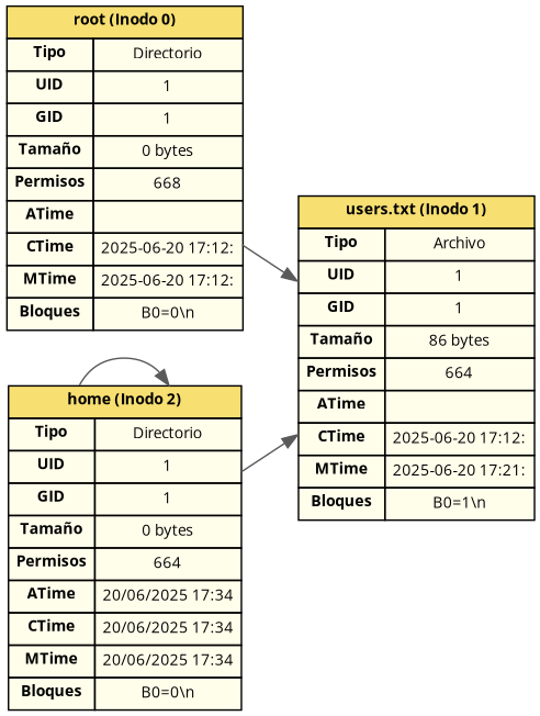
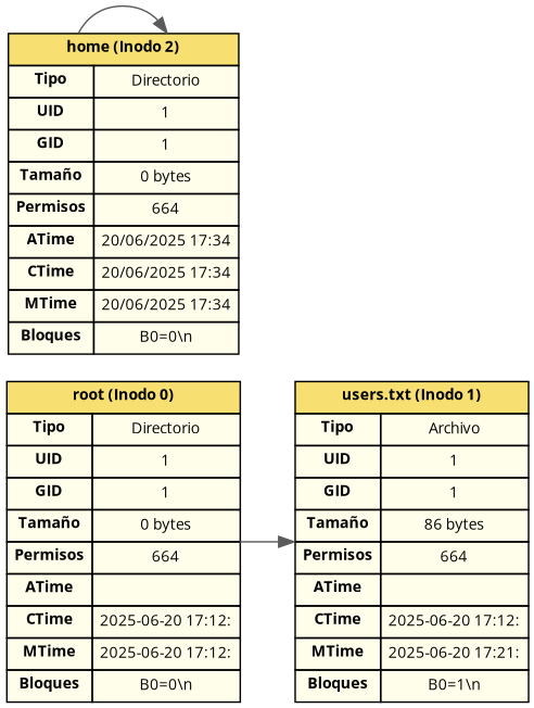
  digraph {
    bgcolor="#ffffff"
    fontname="Open Sans"
    pencolor="#333333"
    penwidth=2.0
    rankdir=LR
    style=rounded
    node [fillcolor="#F9F3C2" fontname="Open Sans" fontsize=10 shape=plain style=filled]
    edge [arrowhead=normal color="#5A5A5A" fontname="Open Sans"]
-   n1 [label=<             <TABLE BORDER="0" CELLBORDER="1" CELLSPACING="0" CELLPADDING="4" BGCOLOR="#FFFEEB">                 <TR><TD COLSPAN="2" BGCOLOR="#F7DF72"><B>root (Inodo 0)</B></TD></TR>                 <TR><TD><B>Tipo</B></TD><TD>Directorio</TD></TR>                 <TR><TD><B>UID</B></TD><TD>1</TD></TR>                 <TR><TD><B>GID</B></TD><TD>1</TD></TR>                 <TR><TD><B>Tamaño</B></TD><TD>0 bytes</TD></TR>                 <TR><TD><B>Permisos</B></TD><TD>668</TD></TR>                 <TR><TD><B>ATime</B></TD><TD></TD></TR>                 <TR><TD><B>CTime</B></TD><TD>2025-06-20 17:12:</TD></TR>                 <TR><TD><B>MTime</B></TD><TD>2025-06-20 17:12:</TD></TR>                 <TR><TD><B>Bloques</B></TD><TD>B0=0\n</TD></TR>             </TABLE>         >]
+   n1 [label=<             <TABLE BORDER="0" CELLBORDER="1" CELLSPACING="0" CELLPADDING="4" BGCOLOR="#FFFEEB">                 <TR><TD COLSPAN="2" BGCOLOR="#F7DF72"><B>root (Inodo 0)</B></TD></TR>                 <TR><TD><B>Tipo</B></TD><TD>Directorio</TD></TR>                 <TR><TD><B>UID</B></TD><TD>1</TD></TR>                 <TR><TD><B>GID</B></TD><TD>1</TD></TR>                 <TR><TD><B>Tamaño</B></TD><TD>0 bytes</TD></TR>                 <TR><TD><B>Permisos</B></TD><TD>664</TD></TR>                 <TR><TD><B>ATime</B></TD><TD></TD></TR>                 <TR><TD><B>CTime</B></TD><TD>2025-06-20 17:12:</TD></TR>                 <TR><TD><B>MTime</B></TD><TD>2025-06-20 17:12:</TD></TR>                 <TR><TD><B>Bloques</B></TD><TD>B0=0\n</TD></TR>             </TABLE>         >]
    n2 [label=<             <TABLE BORDER="0" CELLBORDER="1" CELLSPACING="0" CELLPADDING="4" BGCOLOR="#FFFEEB">                 <TR><TD COLSPAN="2" BGCOLOR="#F7DF72"><B>users.txt (Inodo 1)</B></TD></TR>                 <TR><TD><B>Tipo</B></TD><TD>Archivo</TD></TR>                 <TR><TD><B>UID</B></TD><TD>1</TD></TR>                 <TR><TD><B>GID</B></TD><TD>1</TD></TR>                 <TR><TD><B>Tamaño</B></TD><TD>86 bytes</TD></TR>                 <TR><TD><B>Permisos</B></TD><TD>664</TD></TR>                 <TR><TD><B>ATime</B></TD><TD></TD></TR>                 <TR><TD><B>CTime</B></TD><TD>2025-06-20 17:12:</TD></TR>                 <TR><TD><B>MTime</B></TD><TD>2025-06-20 17:21:</TD></TR>                 <TR><TD><B>Bloques</B></TD><TD>B0=1\n</TD></TR>             </TABLE>         >]
    n3 [label=<             <TABLE BORDER="0" CELLBORDER="1" CELLSPACING="0" CELLPADDING="4" BGCOLOR="#FFFEEB">                 <TR><TD COLSPAN="2" BGCOLOR="#F7DF72"><B>home (Inodo 2)</B></TD></TR>                 <TR><TD><B>Tipo</B></TD><TD>Directorio</TD></TR>                 <TR><TD><B>UID</B></TD><TD>1</TD></TR>                 <TR><TD><B>GID</B></TD><TD>1</TD></TR>                 <TR><TD><B>Tamaño</B></TD><TD>0 bytes</TD></TR>                 <TR><TD><B>Permisos</B></TD><TD>664</TD></TR>                 <TR><TD><B>ATime</B></TD><TD>20/06/2025 17:34</TD></TR>                 <TR><TD><B>CTime</B></TD><TD>20/06/2025 17:34</TD></TR>                 <TR><TD><B>MTime</B></TD><TD>20/06/2025 17:34</TD></TR>                 <TR><TD><B>Bloques</B></TD><TD>B0=0\n</TD></TR>             </TABLE>         >]
    n1 -> n2
-   n3 -> n2
    n3 -> n3
  }
